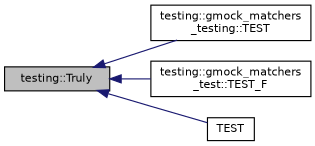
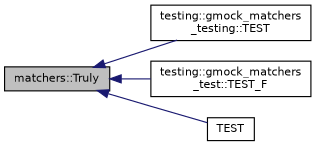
  digraph {
    rankdir=LR
    node [color=black fillcolor=white fontname=Helvetica fontsize=10 shape=record style=filled]
    edge [color=midnightblue dir=back fontname=Helvetica fontsize=10 labelfontname=Helvetica labelfontsize=10 style=solid]
-   n1 [fillcolor=grey75 fontcolor=black height=0.2 label="testing::Truly" width=0.4]
+   n1 [fillcolor=grey75 fontcolor=black height=0.2 label="matchers::Truly" width=0.4]
    n2 [height=0.2 label="testing::gmock_matchers\l_testing::TEST" width=0.4]
    n3 [height=0.2 label="testing::gmock_matchers\l_test::TEST_F" width=0.4]
    n4 [height=0.2 label=TEST width=0.4]
    n1 -> n2
    n1 -> n3
    n1 -> n4
  }
